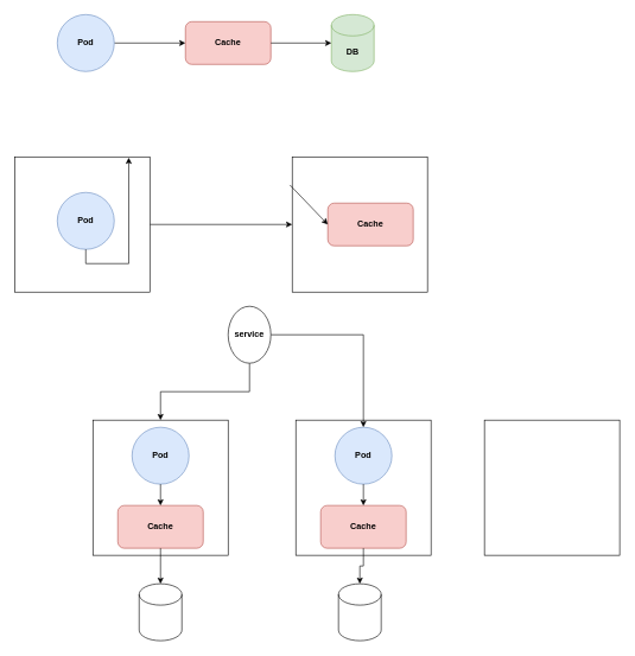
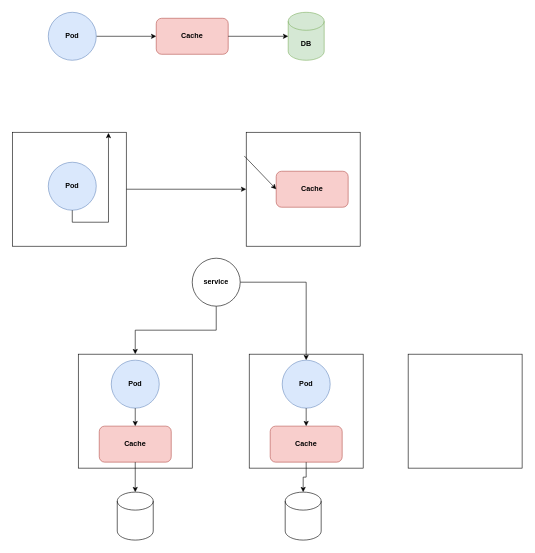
  <mxCell id="0" />
  <mxCell id="1" parent="0" />
  <mxCell id="2" style="edgeStyle=orthogonalEdgeStyle;rounded=0;orthogonalLoop=1;jettySize=auto;html=1;entryX=0;entryY=0.5;entryDx=0;entryDy=0;" edge="1" parent="1" source="3" target="4"><mxGeometry relative="1" as="geometry" /></mxCell>
  <mxCell id="3" value="&lt;b&gt;Pod&lt;/b&gt;" style="ellipse;whiteSpace=wrap;html=1;aspect=fixed;fillColor=#dae8fc;strokeColor=#6c8ebf;" vertex="1" parent="1"><mxGeometry x="80" y="20" width="80" height="80" as="geometry" /></mxCell>
  <mxCell id="4" value="&lt;b&gt;Cache&lt;/b&gt;" style="rounded=1;whiteSpace=wrap;html=1;fillColor=#f8cecc;strokeColor=#b85450;" vertex="1" parent="1"><mxGeometry x="260" y="30" width="120" height="60" as="geometry" /></mxCell>
- <mxCell id="5" value="&lt;b&gt;DB&lt;/b&gt;" style="shape=cylinder3;whiteSpace=wrap;html=1;boundedLbl=1;backgroundOutline=1;size=15;fillColor=#d5e8d4;strokeColor=#82b366;" vertex="1" parent="1"><mxGeometry x="465" y="20" width="60" height="80" as="geometry" /></mxCell>
+ <mxCell id="5" value="&lt;b&gt;DB&lt;/b&gt;" style="shape=cylinder3;whiteSpace=wrap;html=1;boundedLbl=1;backgroundOutline=1;size=15;fillColor=#d5e8d4;strokeColor=#82b366;" vertex="1" parent="1"><mxGeometry x="480" y="20" width="60" height="80" as="geometry" /></mxCell>
  <mxCell id="6" style="edgeStyle=orthogonalEdgeStyle;rounded=0;orthogonalLoop=1;jettySize=auto;html=1;entryX=0;entryY=0.5;entryDx=0;entryDy=0;entryPerimeter=0;" edge="1" parent="1" source="4" target="5"><mxGeometry relative="1" as="geometry" /></mxCell>
  <mxCell id="7" style="edgeStyle=orthogonalEdgeStyle;rounded=0;orthogonalLoop=1;jettySize=auto;html=1;" edge="1" parent="1" source="8" target="9"><mxGeometry relative="1" as="geometry" /></mxCell>
  <mxCell id="8" value="" style="whiteSpace=wrap;html=1;aspect=fixed;" vertex="1" parent="1"><mxGeometry x="20" y="220" width="190" height="190" as="geometry" /></mxCell>
  <mxCell id="9" value="" style="whiteSpace=wrap;html=1;aspect=fixed;" vertex="1" parent="1"><mxGeometry x="410" y="220" width="190" height="190" as="geometry" /></mxCell>
  <mxCell id="10" value="&lt;b&gt;Pod&lt;/b&gt;" style="ellipse;whiteSpace=wrap;html=1;aspect=fixed;fillColor=#dae8fc;strokeColor=#6c8ebf;" vertex="1" parent="1"><mxGeometry x="80" y="270" width="80" height="80" as="geometry" /></mxCell>
  <mxCell id="11" value="&lt;b&gt;Cache&lt;/b&gt;" style="rounded=1;whiteSpace=wrap;html=1;fillColor=#f8cecc;strokeColor=#b85450;" vertex="1" parent="1"><mxGeometry x="460" y="285" width="120" height="60" as="geometry" /></mxCell>
  <mxCell id="12" style="edgeStyle=orthogonalEdgeStyle;rounded=0;orthogonalLoop=1;jettySize=auto;html=1;entryX=0.844;entryY=0.006;entryDx=0;entryDy=0;entryPerimeter=0;" edge="1" parent="1" source="10" target="8"><mxGeometry relative="1" as="geometry" /></mxCell>
  <mxCell id="13" value="" style="endArrow=classic;html=1;rounded=0;exitX=-0.017;exitY=0.208;exitDx=0;exitDy=0;exitPerimeter=0;entryX=0;entryY=0.5;entryDx=0;entryDy=0;" edge="1" parent="1" source="9" target="11"><mxGeometry width="50" height="50" relative="1" as="geometry"><mxPoint x="320" y="270" as="sourcePoint" /><mxPoint x="370" y="220" as="targetPoint" /></mxGeometry></mxCell>
  <mxCell id="14" value="" style="group" vertex="1" connectable="0" parent="1"><mxGeometry x="130" y="590" width="190" height="190" as="geometry" /></mxCell>
  <mxCell id="15" value="" style="whiteSpace=wrap;html=1;aspect=fixed;" vertex="1" parent="14"><mxGeometry width="190" height="190" as="geometry" /></mxCell>
  <mxCell id="16" value="&lt;b&gt;Pod&lt;/b&gt;" style="ellipse;whiteSpace=wrap;html=1;aspect=fixed;fillColor=#dae8fc;strokeColor=#6c8ebf;" vertex="1" parent="14"><mxGeometry x="55" y="10" width="80" height="80" as="geometry" /></mxCell>
  <mxCell id="17" value="&lt;b&gt;Cache&lt;/b&gt;" style="rounded=1;whiteSpace=wrap;html=1;fillColor=#f8cecc;strokeColor=#b85450;" vertex="1" parent="14"><mxGeometry x="35" y="120" width="120" height="60" as="geometry" /></mxCell>
  <mxCell id="18" value="" style="endArrow=classic;html=1;rounded=0;exitX=0.5;exitY=1;exitDx=0;exitDy=0;entryX=0.5;entryY=0;entryDx=0;entryDy=0;" edge="1" parent="14" source="16" target="17"><mxGeometry width="50" height="50" relative="1" as="geometry"><mxPoint x="190" y="70" as="sourcePoint" /><mxPoint x="240" y="20" as="targetPoint" /></mxGeometry></mxCell>
  <mxCell id="19" value="" style="group" vertex="1" connectable="0" parent="1"><mxGeometry x="415" y="590" width="190" height="190" as="geometry" /></mxCell>
  <mxCell id="20" value="" style="whiteSpace=wrap;html=1;aspect=fixed;" vertex="1" parent="19"><mxGeometry width="190" height="190" as="geometry" /></mxCell>
  <mxCell id="21" value="&lt;b&gt;Pod&lt;/b&gt;" style="ellipse;whiteSpace=wrap;html=1;aspect=fixed;fillColor=#dae8fc;strokeColor=#6c8ebf;" vertex="1" parent="19"><mxGeometry x="55" y="10" width="80" height="80" as="geometry" /></mxCell>
  <mxCell id="22" value="&lt;b&gt;Cache&lt;/b&gt;" style="rounded=1;whiteSpace=wrap;html=1;fillColor=#f8cecc;strokeColor=#b85450;" vertex="1" parent="19"><mxGeometry x="35" y="120" width="120" height="60" as="geometry" /></mxCell>
  <mxCell id="23" value="" style="endArrow=classic;html=1;rounded=0;exitX=0.5;exitY=1;exitDx=0;exitDy=0;entryX=0.5;entryY=0;entryDx=0;entryDy=0;" edge="1" parent="19" source="21" target="22"><mxGeometry width="50" height="50" relative="1" as="geometry"><mxPoint x="190" y="70" as="sourcePoint" /><mxPoint x="240" y="20" as="targetPoint" /></mxGeometry></mxCell>
  <mxCell id="24" style="edgeStyle=orthogonalEdgeStyle;rounded=0;orthogonalLoop=1;jettySize=auto;html=1;" edge="1" parent="1" source="26" target="15"><mxGeometry relative="1" as="geometry" /></mxCell>
  <mxCell id="25" style="edgeStyle=orthogonalEdgeStyle;rounded=0;orthogonalLoop=1;jettySize=auto;html=1;" edge="1" parent="1" source="26" target="21"><mxGeometry relative="1" as="geometry" /></mxCell>
- <mxCell id="26" value="&lt;b&gt;service&lt;/b&gt;" style="ellipse;whiteSpace=wrap;html=1;aspect=fixed;" vertex="1" parent="1"><mxGeometry x="320" y="430" width="60" height="80" as="geometry" /></mxCell>
+ <mxCell id="26" value="&lt;b&gt;service&lt;/b&gt;" style="ellipse;whiteSpace=wrap;html=1;aspect=fixed;" vertex="1" parent="1"><mxGeometry x="320" y="430" width="80" height="80" as="geometry" /></mxCell>
  <mxCell id="27" value="" style="whiteSpace=wrap;html=1;aspect=fixed;" vertex="1" parent="1"><mxGeometry x="680" y="590" width="190" height="190" as="geometry" /></mxCell>
  <mxCell id="28" value="" style="shape=cylinder3;whiteSpace=wrap;html=1;boundedLbl=1;backgroundOutline=1;size=15;" vertex="1" parent="1"><mxGeometry x="195" y="820" width="60" height="80" as="geometry" /></mxCell>
  <mxCell id="29" value="" style="shape=cylinder3;whiteSpace=wrap;html=1;boundedLbl=1;backgroundOutline=1;size=15;" vertex="1" parent="1"><mxGeometry x="475" y="820" width="60" height="80" as="geometry" /></mxCell>
  <mxCell id="30" style="edgeStyle=orthogonalEdgeStyle;rounded=0;orthogonalLoop=1;jettySize=auto;html=1;entryX=0.5;entryY=0;entryDx=0;entryDy=0;entryPerimeter=0;" edge="1" parent="1" source="17" target="28"><mxGeometry relative="1" as="geometry" /></mxCell>
  <mxCell id="31" style="edgeStyle=orthogonalEdgeStyle;rounded=0;orthogonalLoop=1;jettySize=auto;html=1;entryX=0.5;entryY=0;entryDx=0;entryDy=0;entryPerimeter=0;" edge="1" parent="1" source="22" target="29"><mxGeometry relative="1" as="geometry" /></mxCell>
